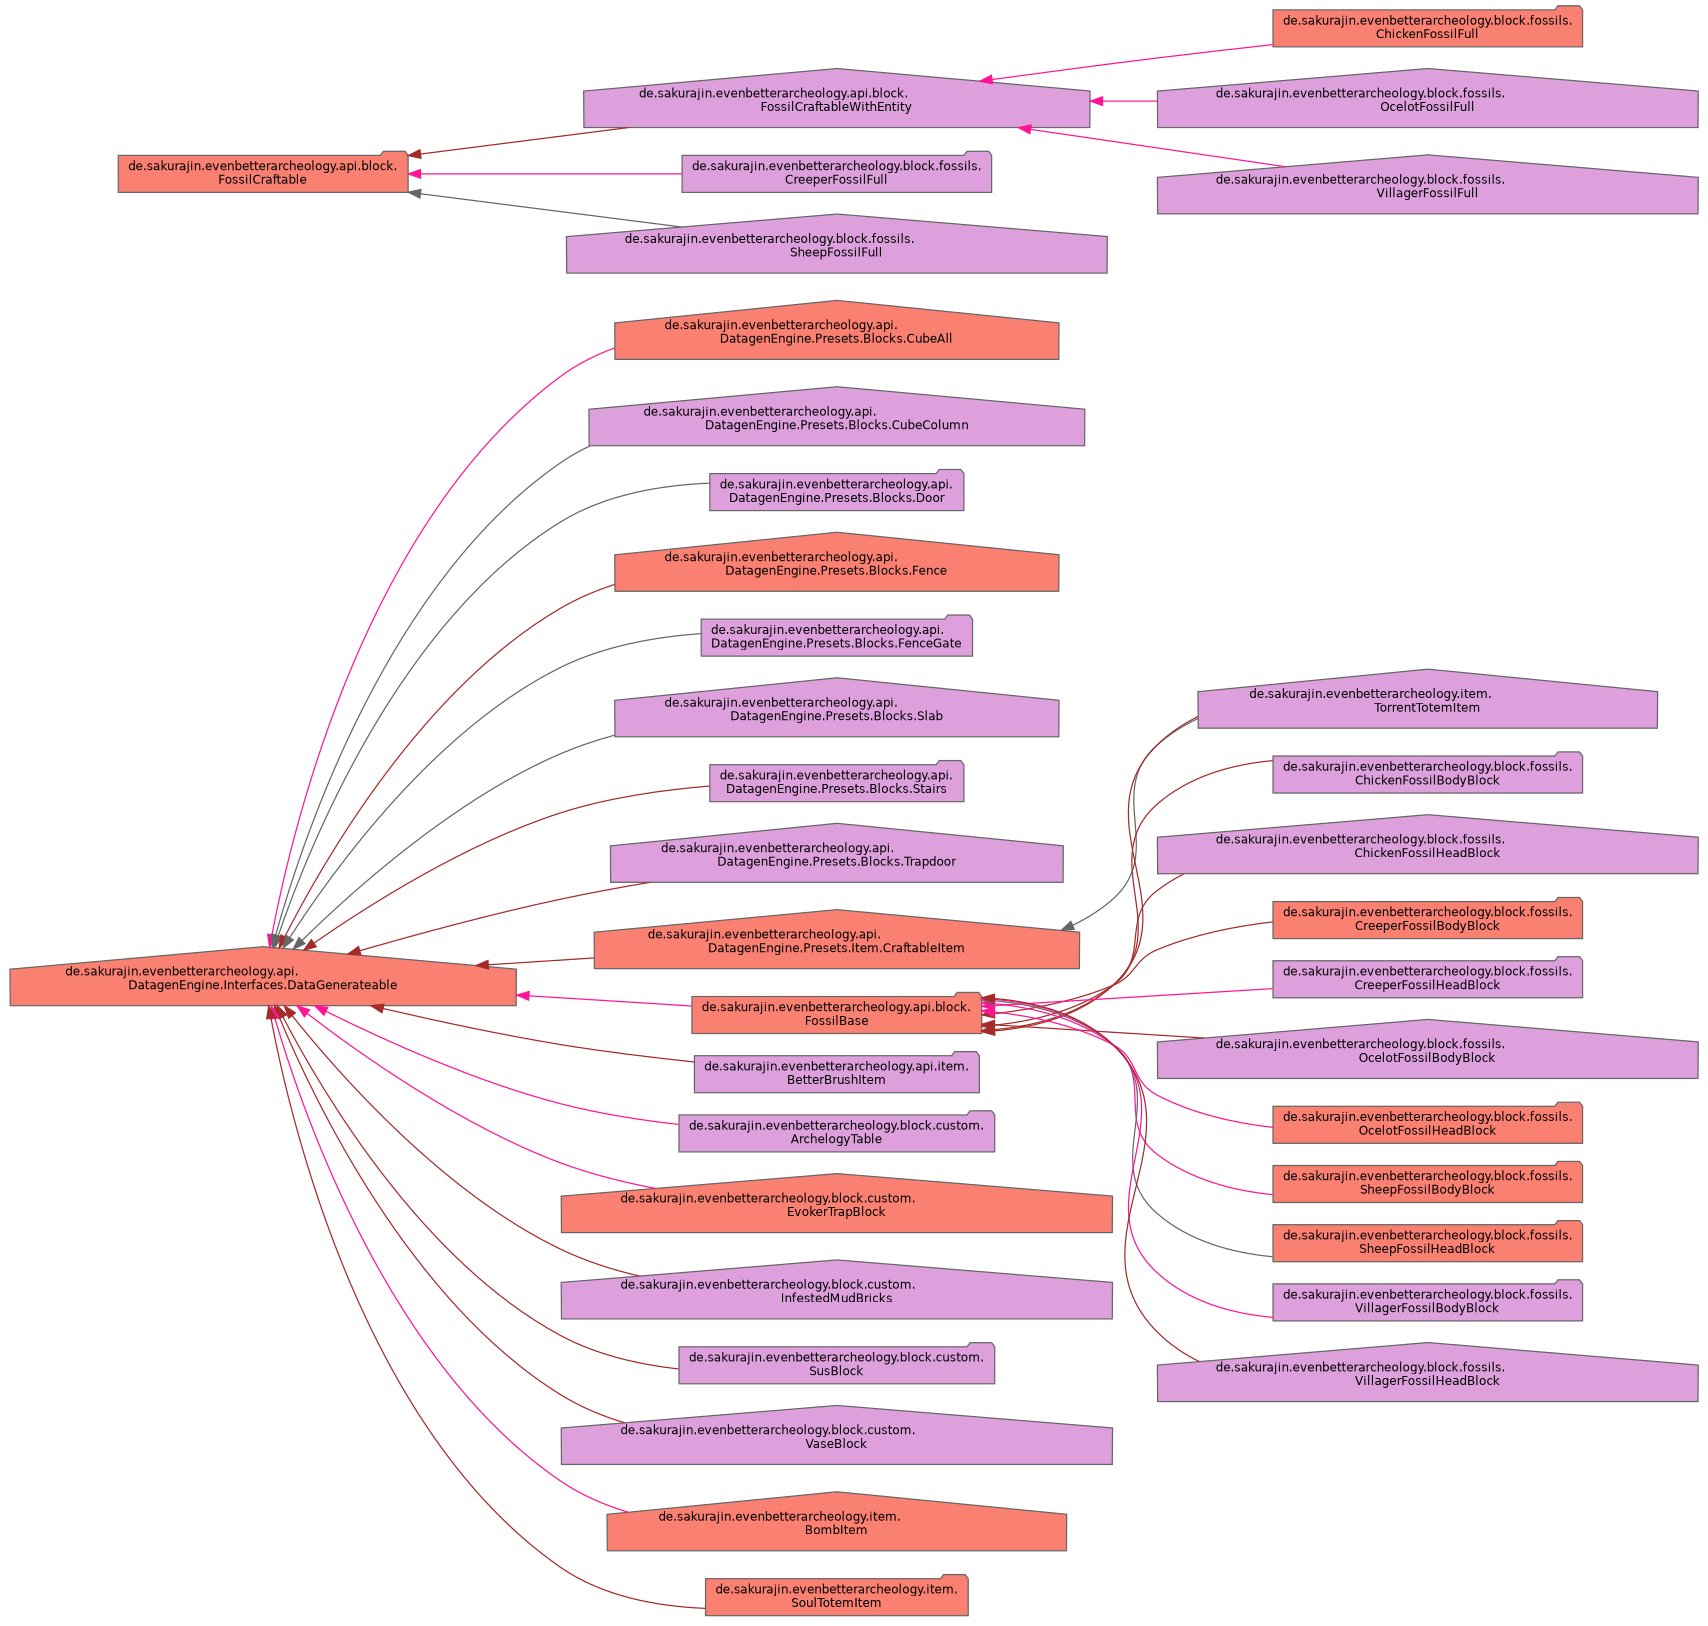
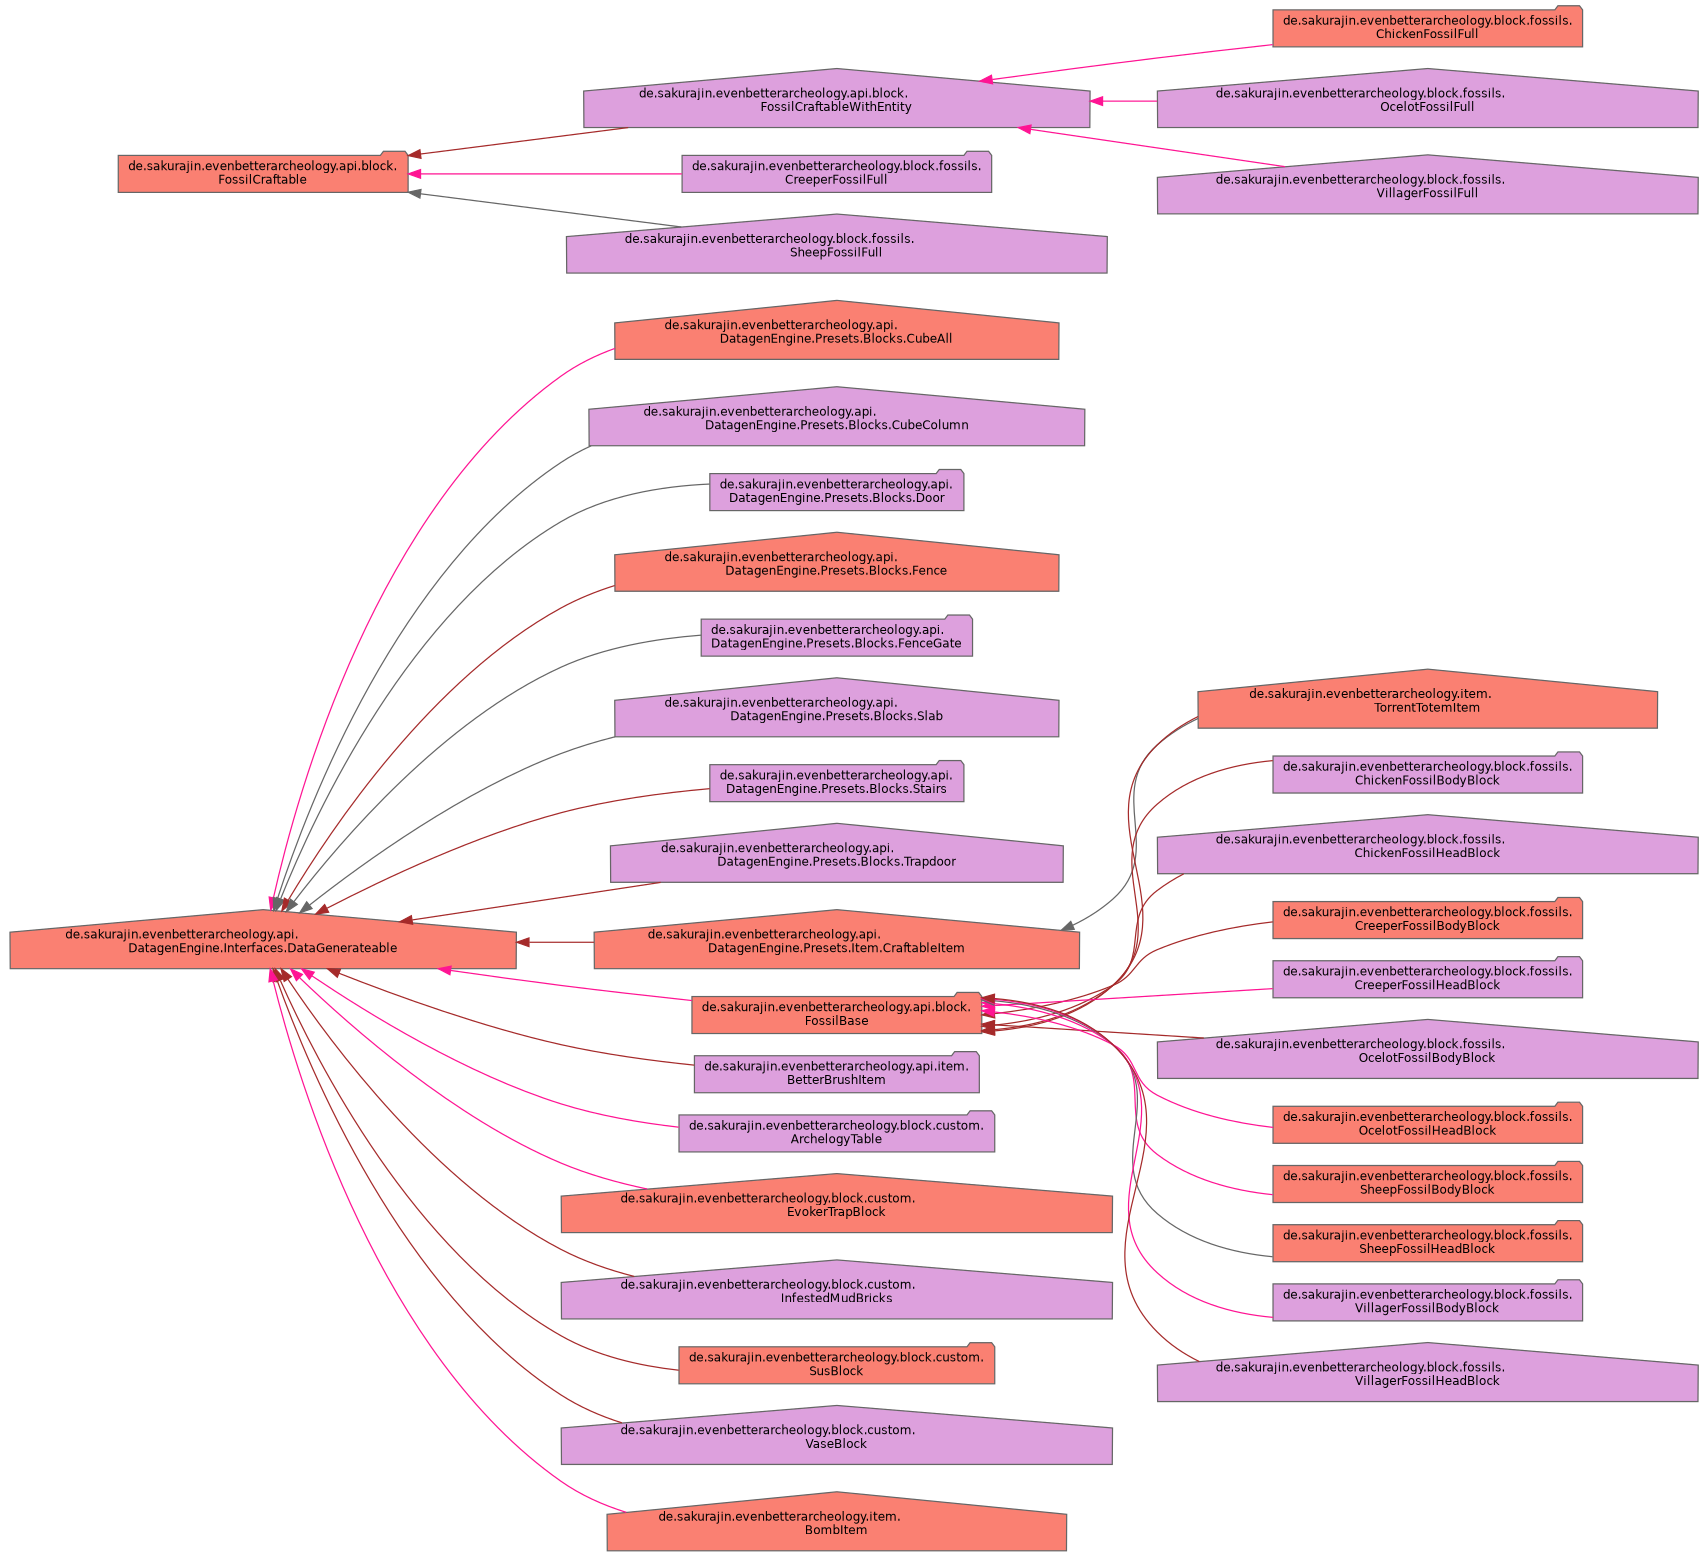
  digraph {
    rankdir=LR
    node [color=gray40 fillcolor=plum fontname=Helvetica fontsize=10 shape=house style=filled]
    edge [color=brown dir=back fontname=Helvetica fontsize=10 labelfontname=Helvetica labelfontsize=10 style=solid]
    n1 [fillcolor=salmon fontcolor=black height=0.2 label="de.sakurajin.evenbetterarcheology.api.\lDatagenEngine.Interfaces.DataGenerateable" width=0.4]
    n2 [fillcolor=salmon height=0.2 label="de.sakurajin.evenbetterarcheology.api.\lDatagenEngine.Presets.Blocks.CubeAll" width=0.4]
    n3 [height=0.2 label="de.sakurajin.evenbetterarcheology.api.\lDatagenEngine.Presets.Blocks.CubeColumn" width=0.4]
    n4 [height=0.2 label="de.sakurajin.evenbetterarcheology.api.\lDatagenEngine.Presets.Blocks.Door" shape=folder width=0.4]
    n5 [fillcolor=salmon height=0.2 label="de.sakurajin.evenbetterarcheology.api.\lDatagenEngine.Presets.Blocks.Fence" width=0.4]
    n6 [height=0.2 label="de.sakurajin.evenbetterarcheology.api.\lDatagenEngine.Presets.Blocks.FenceGate" shape=folder width=0.4]
    n7 [height=0.2 label="de.sakurajin.evenbetterarcheology.api.\lDatagenEngine.Presets.Blocks.Slab" width=0.4]
    n8 [height=0.2 label="de.sakurajin.evenbetterarcheology.api.\lDatagenEngine.Presets.Blocks.Stairs" shape=folder width=0.4]
    n9 [height=0.2 label="de.sakurajin.evenbetterarcheology.api.\lDatagenEngine.Presets.Blocks.Trapdoor" width=0.4]
    n10 [fillcolor=salmon height=0.2 label="de.sakurajin.evenbetterarcheology.api.\lDatagenEngine.Presets.Item.CraftableItem" width=0.4]
    n11 [fillcolor=salmon height=0.2 label="de.sakurajin.evenbetterarcheology.api.block.\lFossilBase" shape=folder width=0.4]
    n12 [height=0.2 label="de.sakurajin.evenbetterarcheology.api.item.\lBetterBrushItem" shape=folder width=0.4]
    n13 [height=0.2 label="de.sakurajin.evenbetterarcheology.block.custom.\lArchelogyTable" shape=folder width=0.4]
    n14 [fillcolor=salmon height=0.2 label="de.sakurajin.evenbetterarcheology.block.custom.\lEvokerTrapBlock" width=0.4]
    n15 [height=0.2 label="de.sakurajin.evenbetterarcheology.block.custom.\lInfestedMudBricks" width=0.4]
-   n16 [height=0.2 label="de.sakurajin.evenbetterarcheology.block.custom.\lSusBlock" shape=folder width=0.4]
+   n16 [fillcolor=salmon height=0.2 label="de.sakurajin.evenbetterarcheology.block.custom.\lSusBlock" shape=folder width=0.4]
    n17 [height=0.2 label="de.sakurajin.evenbetterarcheology.block.custom.\lVaseBlock" width=0.4]
    n18 [fillcolor=salmon height=0.2 label="de.sakurajin.evenbetterarcheology.item.\lBombItem" width=0.4]
-   n19 [fillcolor=salmon height=0.2 label="de.sakurajin.evenbetterarcheology.item.\lSoulTotemItem" shape=folder width=0.4]
-   n20 [height=0.2 label="de.sakurajin.evenbetterarcheology.item.\lTorrentTotemItem" width=0.4]
+   n20 [fillcolor=salmon height=0.2 label="de.sakurajin.evenbetterarcheology.item.\lTorrentTotemItem" width=0.4]
    n21 [height=0.2 label="de.sakurajin.evenbetterarcheology.block.fossils.\lChickenFossilBodyBlock" shape=folder width=0.4]
    n22 [height=0.2 label="de.sakurajin.evenbetterarcheology.block.fossils.\lChickenFossilHeadBlock" width=0.4]
    n23 [fillcolor=salmon height=0.2 label="de.sakurajin.evenbetterarcheology.block.fossils.\lCreeperFossilBodyBlock" shape=folder width=0.4]
    n24 [height=0.2 label="de.sakurajin.evenbetterarcheology.block.fossils.\lCreeperFossilHeadBlock" shape=folder width=0.4]
    n25 [height=0.2 label="de.sakurajin.evenbetterarcheology.block.fossils.\lOcelotFossilBodyBlock" width=0.4]
    n26 [fillcolor=salmon height=0.2 label="de.sakurajin.evenbetterarcheology.block.fossils.\lOcelotFossilHeadBlock" shape=folder width=0.4]
    n27 [fillcolor=salmon height=0.2 label="de.sakurajin.evenbetterarcheology.block.fossils.\lSheepFossilBodyBlock" shape=folder width=0.4]
    n28 [fillcolor=salmon height=0.2 label="de.sakurajin.evenbetterarcheology.block.fossils.\lSheepFossilHeadBlock" shape=folder width=0.4]
    n29 [height=0.2 label="de.sakurajin.evenbetterarcheology.block.fossils.\lVillagerFossilBodyBlock" shape=folder width=0.4]
    n30 [height=0.2 label="de.sakurajin.evenbetterarcheology.block.fossils.\lVillagerFossilHeadBlock" width=0.4]
    n31 [fillcolor=salmon height=0.2 label="de.sakurajin.evenbetterarcheology.api.block.\lFossilCraftable" shape=folder width=0.4]
    n32 [height=0.2 label="de.sakurajin.evenbetterarcheology.api.block.\lFossilCraftableWithEntity" width=0.4]
    n33 [height=0.2 label="de.sakurajin.evenbetterarcheology.block.fossils.\lCreeperFossilFull" shape=folder width=0.4]
    n34 [height=0.2 label="de.sakurajin.evenbetterarcheology.block.fossils.\lSheepFossilFull" width=0.4]
    n35 [fillcolor=salmon height=0.2 label="de.sakurajin.evenbetterarcheology.block.fossils.\lChickenFossilFull" shape=folder width=0.4]
    n36 [height=0.2 label="de.sakurajin.evenbetterarcheology.block.fossils.\lOcelotFossilFull" width=0.4]
    n37 [height=0.2 label="de.sakurajin.evenbetterarcheology.block.fossils.\lVillagerFossilFull" width=0.4]
    n1 -> n2 [color=deeppink]
    n1 -> n3 [color=gray40]
    n1 -> n4 [color=gray40]
    n1 -> n5
    n1 -> n6 [color=gray40]
    n1 -> n7 [color=gray40]
    n1 -> n8
    n1 -> n9
    n1 -> n10
    n1 -> n11 [color=deeppink]
    n1 -> n12
    n1 -> n13 [color=deeppink]
    n1 -> n14 [color=deeppink]
    n1 -> n15
    n1 -> n16
    n1 -> n17
    n1 -> n18 [color=deeppink]
-   n1 -> n19
    n10 -> n20 [color=gray40]
    n11 -> n20
    n11 -> n21
    n11 -> n22
    n11 -> n23
    n11 -> n24 [color=deeppink]
    n11 -> n25
    n11 -> n26 [color=deeppink]
    n11 -> n27 [color=deeppink]
    n11 -> n28 [color=gray40]
    n11 -> n29 [color=deeppink]
    n11 -> n30
    n31 -> n32
    n31 -> n33 [color=deeppink]
    n31 -> n34 [color=gray40]
    n32 -> n35 [color=deeppink]
    n32 -> n36 [color=deeppink]
    n32 -> n37 [color=deeppink]
  }
